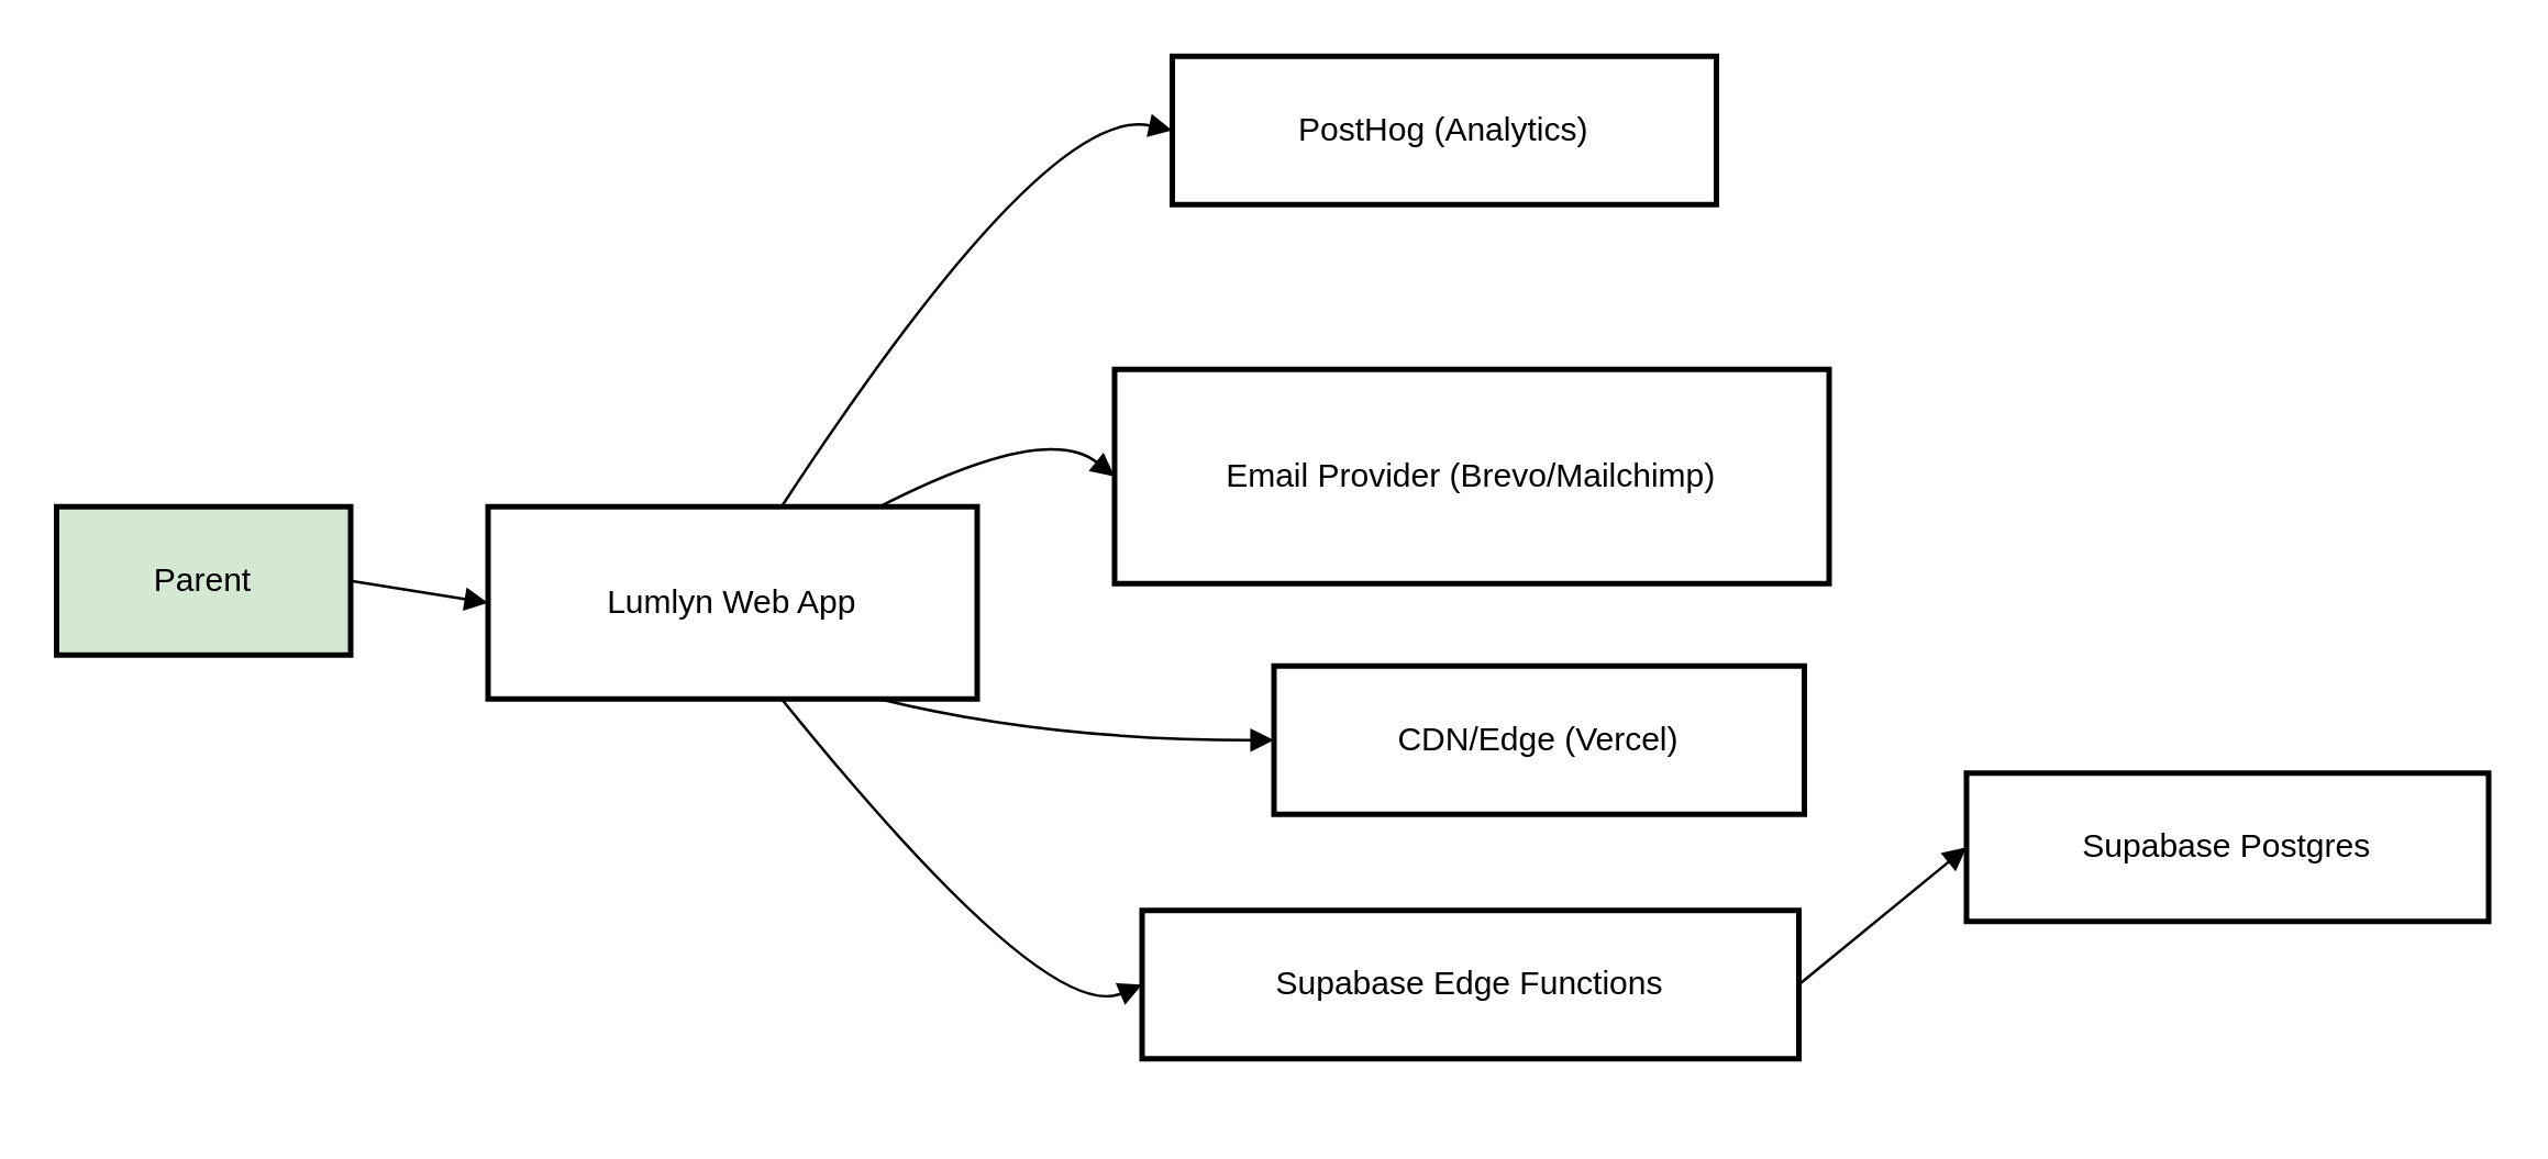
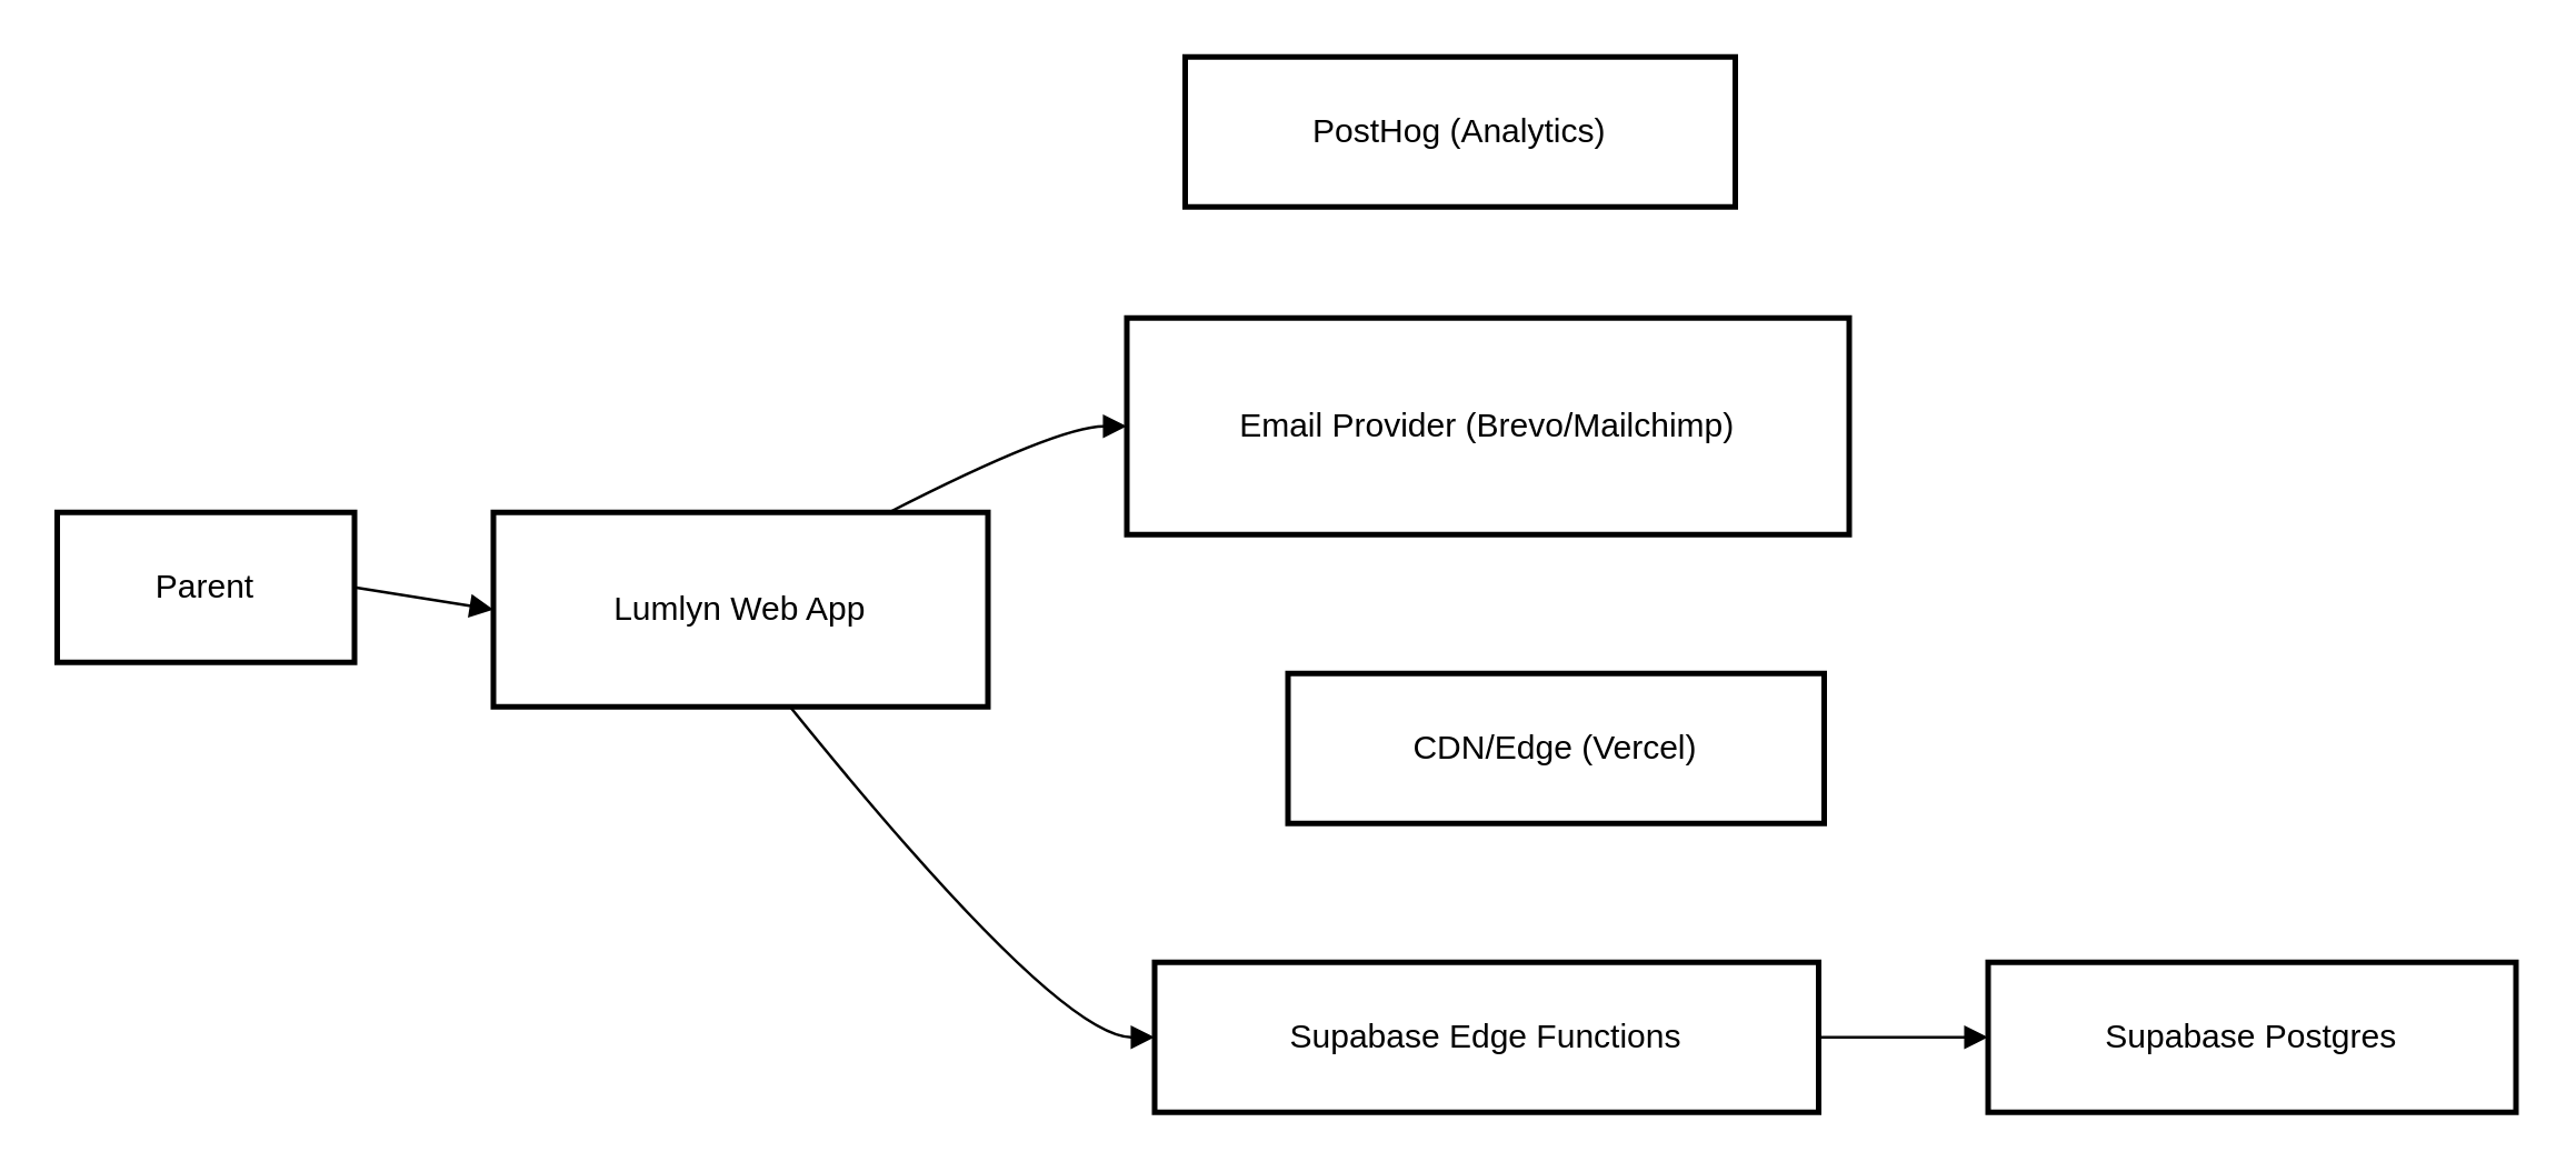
  <mxCell id="0" />
  <mxCell id="1" parent="0" />
- <mxCell id="2" value="Parent" style="whiteSpace=wrap;strokeWidth=2;fillColor=#d5e8d4;" vertex="1" parent="1"><mxGeometry x="20" y="184" width="107" height="54" as="geometry" /></mxCell>
+ <mxCell id="2" value="Parent" style="whiteSpace=wrap;strokeWidth=2;" vertex="1" parent="1"><mxGeometry x="20" y="184" width="107" height="54" as="geometry" /></mxCell>
  <mxCell id="3" value="Lumlyn Web App" style="whiteSpace=wrap;strokeWidth=2;" vertex="1" parent="1"><mxGeometry x="177" y="184" width="178" height="70" as="geometry" /></mxCell>
  <mxCell id="4" value="PostHog (Analytics)" style="whiteSpace=wrap;strokeWidth=2;" vertex="1" parent="1"><mxGeometry x="426" y="20" width="198" height="54" as="geometry" /></mxCell>
- <mxCell id="5" value="Email Provider (Brevo/Mailchimp)" style="whiteSpace=wrap;strokeWidth=2;" vertex="1" parent="1"><mxGeometry x="405" y="134" width="260" height="78" as="geometry" /></mxCell>
+ <mxCell id="5" value="Email Provider (Brevo/Mailchimp)" style="whiteSpace=wrap;strokeWidth=2;" vertex="1" parent="1"><mxGeometry x="405" y="114" width="260" height="78" as="geometry" /></mxCell>
  <mxCell id="6" value="CDN/Edge (Vercel)" style="whiteSpace=wrap;strokeWidth=2;" vertex="1" parent="1"><mxGeometry x="463" y="242" width="193" height="54" as="geometry" /></mxCell>
- <mxCell id="7" value="Supabase Edge Functions" style="whiteSpace=wrap;strokeWidth=2;" vertex="1" parent="1"><mxGeometry x="415" y="331" width="239" height="54" as="geometry" /></mxCell>
- <mxCell id="8" value="Supabase Postgres" style="whiteSpace=wrap;strokeWidth=2;" vertex="1" parent="1"><mxGeometry x="715" y="281" width="190" height="54" as="geometry" /></mxCell>
+ <mxCell id="7" value="Supabase Edge Functions" style="whiteSpace=wrap;strokeWidth=2;" vertex="1" parent="1"><mxGeometry x="415" y="346" width="239" height="54" as="geometry" /></mxCell>
+ <mxCell id="8" value="Supabase Postgres" style="whiteSpace=wrap;strokeWidth=2;" vertex="1" parent="1"><mxGeometry x="715" y="346" width="190" height="54" as="geometry" /></mxCell>
  <mxCell id="9" value="" style="curved=1;startArrow=none;endArrow=block;exitX=1;exitY=0.5;entryX=0;entryY=0.5;rounded=0;" edge="1" parent="1" source="2" target="3"><mxGeometry relative="1" as="geometry"><Array as="points" /></mxGeometry></mxCell>
- <mxCell id="10" value="" style="curved=1;startArrow=none;endArrow=block;exitX=0.6;exitY=0;entryX=0;entryY=0.5;rounded=0;" edge="1" parent="1" source="3" target="4"><mxGeometry relative="1" as="geometry"><Array as="points"><mxPoint x="380" y="37" /></Array></mxGeometry></mxCell>
  <mxCell id="11" value="" style="curved=1;startArrow=none;endArrow=block;exitX=0.8;exitY=0;entryX=0;entryY=0.5;rounded=0;" edge="1" parent="1" source="3" target="5"><mxGeometry relative="1" as="geometry"><Array as="points"><mxPoint x="380" y="153" /></Array></mxGeometry></mxCell>
- <mxCell id="12" value="" style="curved=1;startArrow=none;endArrow=block;exitX=0.8;exitY=1;entryX=0;entryY=0.5;rounded=0;" edge="1" parent="1" source="3" target="6"><mxGeometry relative="1" as="geometry"><Array as="points"><mxPoint x="380" y="269" /></Array></mxGeometry></mxCell>
  <mxCell id="13" value="" style="curved=1;startArrow=none;endArrow=block;exitX=0.6;exitY=1;entryX=0;entryY=0.5;rounded=0;" edge="1" parent="1" source="3" target="7"><mxGeometry relative="1" as="geometry"><Array as="points"><mxPoint x="380" y="373" /></Array></mxGeometry></mxCell>
  <mxCell id="14" value="" style="curved=1;startArrow=none;endArrow=block;exitX=1;exitY=0.5;entryX=0;entryY=0.5;rounded=0;" edge="1" parent="1" source="7" target="8"><mxGeometry relative="1" as="geometry"><Array as="points" /></mxGeometry></mxCell>
